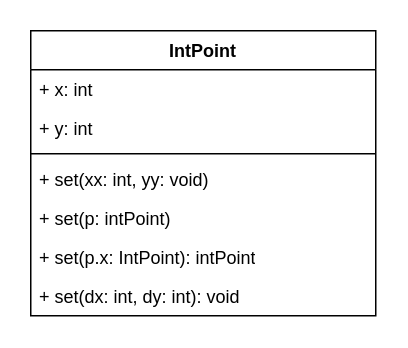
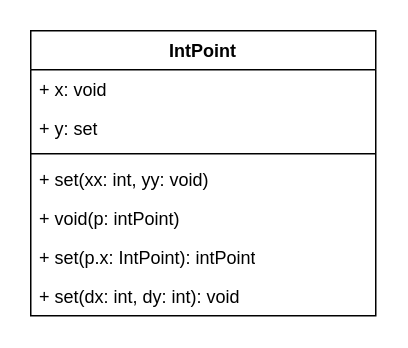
  <mxCell id="0" />
  <mxCell id="1" parent="0" />
  <mxCell id="2" value="IntPoint" style="swimlane;fontStyle=1;align=center;verticalAlign=top;childLayout=stackLayout;horizontal=1;startSize=26;horizontalStack=0;resizeParent=1;resizeParentMax=0;resizeLast=0;collapsible=1;marginBottom=0;whiteSpace=wrap;html=1;" vertex="1" parent="1"><mxGeometry x="20" y="20" width="230" height="190" as="geometry" /></mxCell>
- <mxCell id="3" value="+ x: int" style="text;strokeColor=none;fillColor=none;align=left;verticalAlign=top;spacingLeft=4;spacingRight=4;overflow=hidden;rotatable=0;points=[[0,0.5],[1,0.5]];portConstraint=eastwest;whiteSpace=wrap;html=1;" vertex="1" parent="2"><mxGeometry y="26" width="230" height="26" as="geometry" /></mxCell>
- <mxCell id="4" value="+ y: int" style="text;strokeColor=none;fillColor=none;align=left;verticalAlign=top;spacingLeft=4;spacingRight=4;overflow=hidden;rotatable=0;points=[[0,0.5],[1,0.5]];portConstraint=eastwest;whiteSpace=wrap;html=1;" vertex="1" parent="2"><mxGeometry y="52" width="230" height="26" as="geometry" /></mxCell>
+ <mxCell id="3" value="+ x: void" style="text;strokeColor=none;fillColor=none;align=left;verticalAlign=top;spacingLeft=4;spacingRight=4;overflow=hidden;rotatable=0;points=[[0,0.5],[1,0.5]];portConstraint=eastwest;whiteSpace=wrap;html=1;" vertex="1" parent="2"><mxGeometry y="26" width="230" height="26" as="geometry" /></mxCell>
+ <mxCell id="4" value="+ y: set" style="text;strokeColor=none;fillColor=none;align=left;verticalAlign=top;spacingLeft=4;spacingRight=4;overflow=hidden;rotatable=0;points=[[0,0.5],[1,0.5]];portConstraint=eastwest;whiteSpace=wrap;html=1;" vertex="1" parent="2"><mxGeometry y="52" width="230" height="26" as="geometry" /></mxCell>
  <mxCell id="5" value="" style="line;strokeWidth=1;fillColor=none;align=left;verticalAlign=middle;spacingTop=-1;spacingLeft=3;spacingRight=3;rotatable=0;labelPosition=right;points=[];portConstraint=eastwest;strokeColor=inherit;" vertex="1" parent="2"><mxGeometry y="78" width="230" height="8" as="geometry" /></mxCell>
  <mxCell id="6" value="+ set(xx: int, yy: void)" style="text;strokeColor=none;fillColor=none;align=left;verticalAlign=top;spacingLeft=4;spacingRight=4;overflow=hidden;rotatable=0;points=[[0,0.5],[1,0.5]];portConstraint=eastwest;whiteSpace=wrap;html=1;" vertex="1" parent="2"><mxGeometry y="86" width="230" height="26" as="geometry" /></mxCell>
- <mxCell id="7" value="+ set(p: intPoint)" style="text;strokeColor=none;fillColor=none;align=left;verticalAlign=top;spacingLeft=4;spacingRight=4;overflow=hidden;rotatable=0;points=[[0,0.5],[1,0.5]];portConstraint=eastwest;whiteSpace=wrap;html=1;" vertex="1" parent="2"><mxGeometry y="112" width="230" height="26" as="geometry" /></mxCell>
+ <mxCell id="7" value="+ void(p: intPoint)" style="text;strokeColor=none;fillColor=none;align=left;verticalAlign=top;spacingLeft=4;spacingRight=4;overflow=hidden;rotatable=0;points=[[0,0.5],[1,0.5]];portConstraint=eastwest;whiteSpace=wrap;html=1;" vertex="1" parent="2"><mxGeometry y="112" width="230" height="26" as="geometry" /></mxCell>
  <mxCell id="8" value="+ set(p.x: IntPoint): intPoint" style="text;strokeColor=none;fillColor=none;align=left;verticalAlign=top;spacingLeft=4;spacingRight=4;overflow=hidden;rotatable=0;points=[[0,0.5],[1,0.5]];portConstraint=eastwest;whiteSpace=wrap;html=1;" vertex="1" parent="2"><mxGeometry y="138" width="230" height="26" as="geometry" /></mxCell>
  <mxCell id="9" value="+ set(dx: int, dy: int): void" style="text;strokeColor=none;fillColor=none;align=left;verticalAlign=top;spacingLeft=4;spacingRight=4;overflow=hidden;rotatable=0;points=[[0,0.5],[1,0.5]];portConstraint=eastwest;whiteSpace=wrap;html=1;" vertex="1" parent="2"><mxGeometry y="164" width="230" height="26" as="geometry" /></mxCell>
